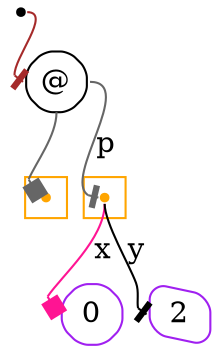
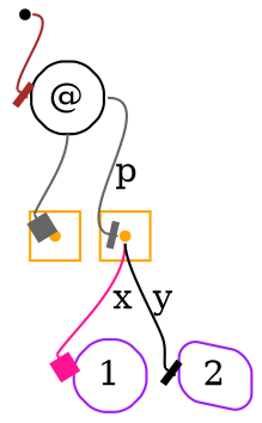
  digraph {
    labeldistance=0
    nodesep=.175
    rankdir=TB
    ranksep=.175
    node [color=orange fixedsize=true orientation=90 shape=point]
    edge [arrowhead=tee arrowtail=none headport=w tailport=s color=gray40]
    ndcluster_nd107
    ndcluster_nd52
    nd1 [color="" orientation=""]
    n4 [color="#000000" height=.4 label="@" shape=octagon style=rounded width=.4]
-   n5 [color=purple height=.4 label=0 shape=octagon style=rounded width=.4]
+   n5 [color=purple height=.4 label=1 shape=octagon style=rounded width=.4]
    n6 [color=purple height=.4 label=2 shape=parallelogram style=rounded width=.4]
    subgraph cluster_1 {
      color=orange
      style=fill
      ndcluster_nd107
    }
    subgraph cluster_2 {
      color=orange
      style=fill
      ndcluster_nd52
    }
    ndcluster_nd107 -> n5 [arrowhead=box label=x color=deeppink]
    ndcluster_nd107 -> n6 [label=y color=black]
    nd1 -> n4 [color=brown tailport=e]
    n4 -> ndcluster_nd107 [label=p tailport=e]
    n4 -> ndcluster_nd52 [arrowhead=box]
  }
